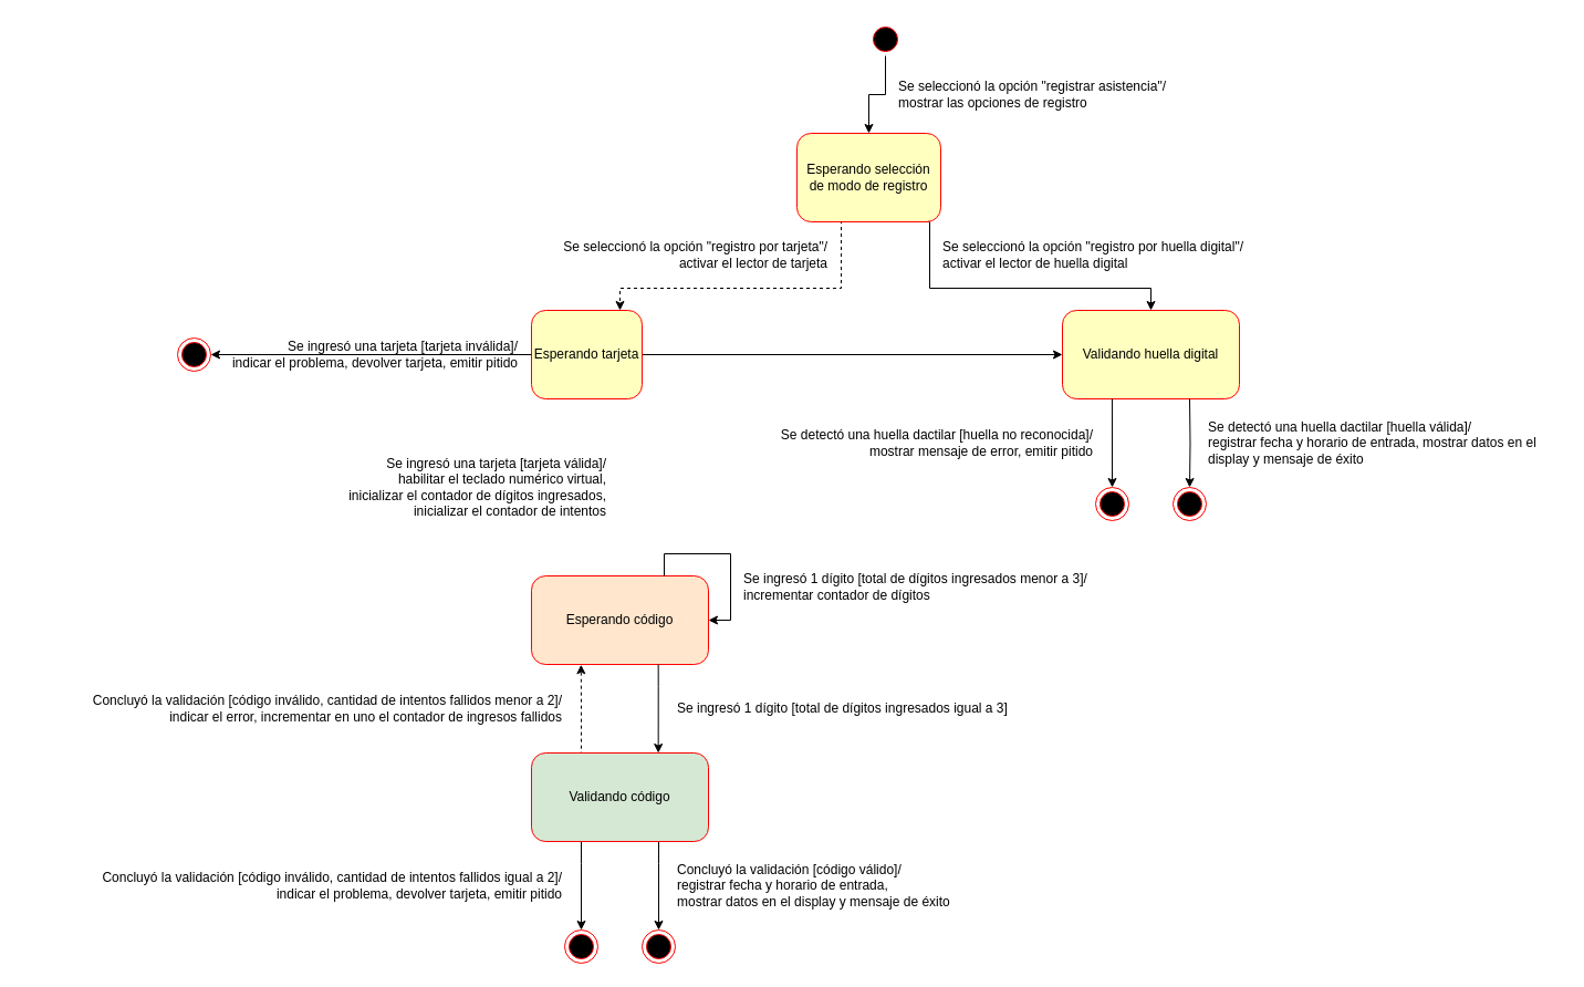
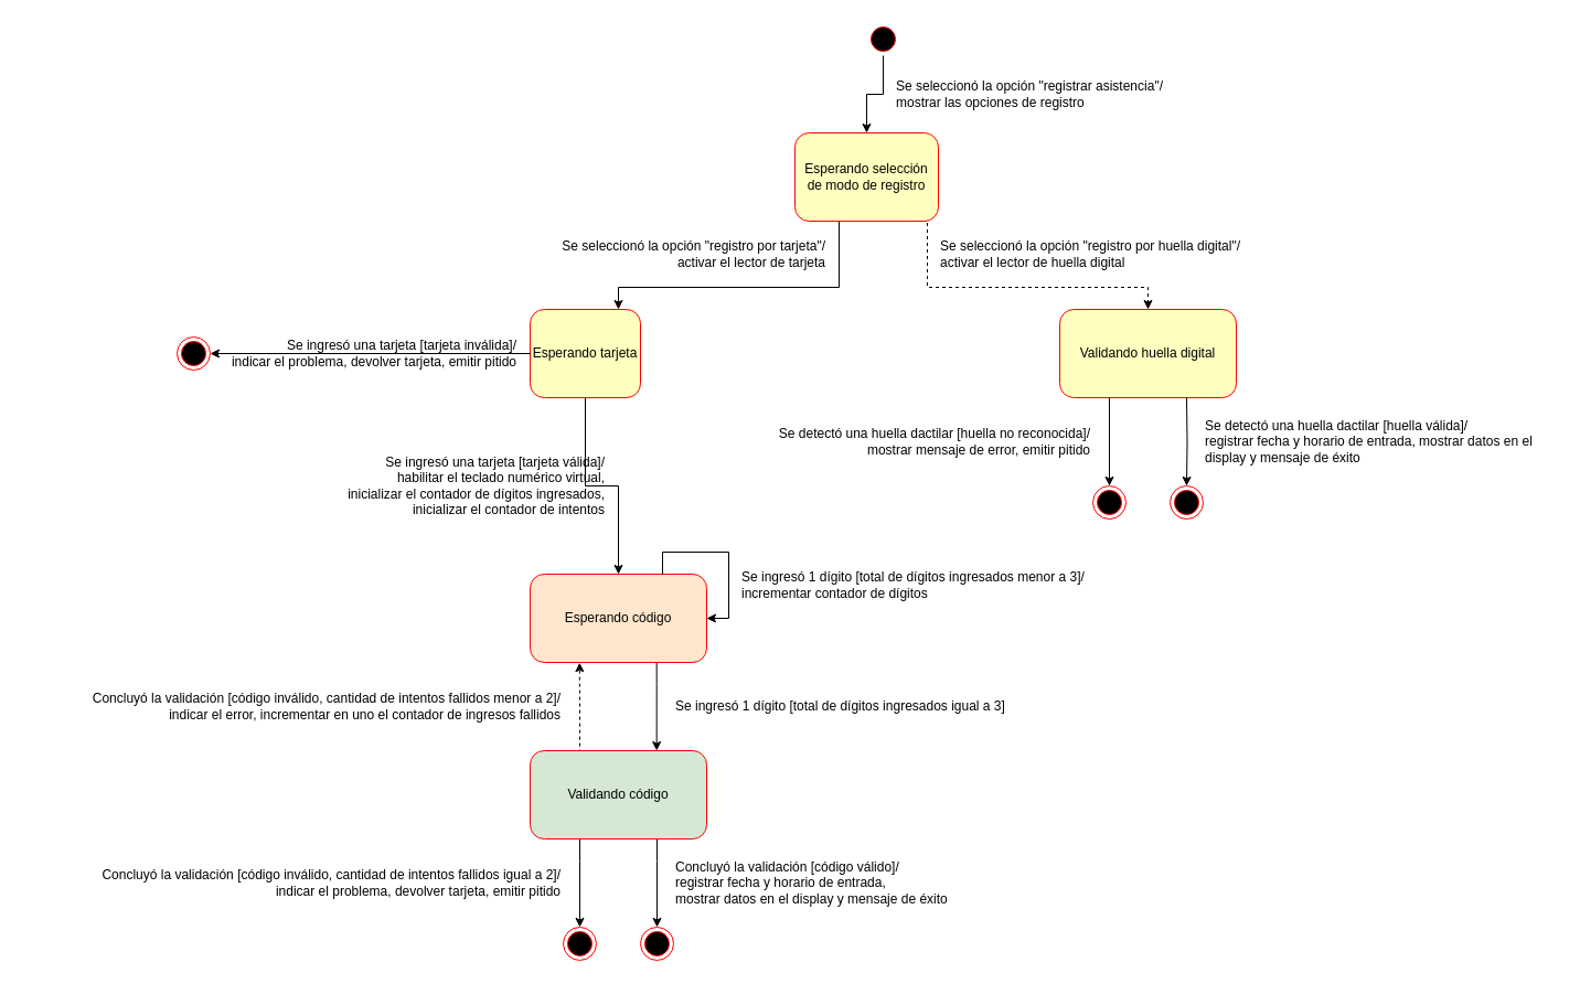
  <mxCell id="0" />
  <mxCell id="1" parent="0" />
  <mxCell id="2" style="edgeStyle=orthogonalEdgeStyle;rounded=0;orthogonalLoop=1;jettySize=auto;html=1;entryX=0.5;entryY=0;entryDx=0;entryDy=0;" parent="1" source="3" target="6" edge="1"><mxGeometry relative="1" as="geometry" /></mxCell>
  <mxCell id="3" value="" style="ellipse;html=1;shape=startState;fillColor=#000000;strokeColor=#ff0000;" parent="1" vertex="1"><mxGeometry x="785" y="20" width="30" height="30" as="geometry" /></mxCell>
- <mxCell id="4" style="edgeStyle=orthogonalEdgeStyle;rounded=0;orthogonalLoop=1;jettySize=auto;html=1;exitX=0.25;exitY=1;exitDx=0;exitDy=0;dashed=1;" parent="1" source="6" target="8" edge="1"><mxGeometry relative="1" as="geometry"><Array as="points"><mxPoint x="760" y="260" /><mxPoint x="560" y="260" /></Array></mxGeometry></mxCell>
- <mxCell id="5" style="edgeStyle=orthogonalEdgeStyle;rounded=0;orthogonalLoop=1;jettySize=auto;html=1;entryX=0.5;entryY=0;entryDx=0;entryDy=0;exitX=0.75;exitY=1;exitDx=0;exitDy=0;" parent="1" source="6" target="9" edge="1"><mxGeometry relative="1" as="geometry"><Array as="points"><mxPoint x="840" y="260" /><mxPoint x="1040" y="260" /></Array></mxGeometry></mxCell>
+ <mxCell id="4" style="edgeStyle=orthogonalEdgeStyle;rounded=0;orthogonalLoop=1;jettySize=auto;html=1;exitX=0.25;exitY=1;exitDx=0;exitDy=0;" parent="1" source="6" target="8" edge="1"><mxGeometry relative="1" as="geometry"><Array as="points"><mxPoint x="760" y="260" /><mxPoint x="560" y="260" /></Array></mxGeometry></mxCell>
+ <mxCell id="5" style="edgeStyle=orthogonalEdgeStyle;rounded=0;orthogonalLoop=1;jettySize=auto;html=1;entryX=0.5;entryY=0;entryDx=0;entryDy=0;exitX=0.75;exitY=1;exitDx=0;exitDy=0;dashed=1;" parent="1" source="6" target="9" edge="1"><mxGeometry relative="1" as="geometry"><Array as="points"><mxPoint x="840" y="260" /><mxPoint x="1040" y="260" /></Array></mxGeometry></mxCell>
  <mxCell id="6" value="&lt;div&gt;Esperando selección&lt;/div&gt;&lt;div&gt;de modo de registro&lt;/div&gt;" style="rounded=1;whiteSpace=wrap;html=1;arcSize=16;fontColor=#000000;fillColor=#ffffc0;strokeColor=#ff0000;" parent="1" vertex="1"><mxGeometry x="720" y="120" width="130" height="80" as="geometry" /></mxCell>
- <mxCell id="7" style="edgeStyle=orthogonalEdgeStyle;rounded=0;orthogonalLoop=1;jettySize=auto;html=1;" parent="1" source="8" target="9" edge="1"><mxGeometry relative="1" as="geometry" /></mxCell>
+ <mxCell id="7" style="edgeStyle=orthogonalEdgeStyle;rounded=0;orthogonalLoop=1;jettySize=auto;html=1;entryX=0.5;entryY=0;entryDx=0;entryDy=0;" parent="1" source="8" target="16" edge="1"><mxGeometry relative="1" as="geometry" /></mxCell>
  <mxCell id="8" value="Esperando tarjeta" style="rounded=1;whiteSpace=wrap;html=1;arcSize=16;fontColor=#000000;fillColor=#ffffc0;strokeColor=#ff0000;" parent="1" vertex="1"><mxGeometry x="480" y="280" width="100" height="80" as="geometry" /></mxCell>
  <mxCell id="9" value="Validando huella digital" style="rounded=1;whiteSpace=wrap;html=1;arcSize=16;fontColor=#000000;fillColor=#ffffc0;strokeColor=#ff0000;" parent="1" vertex="1"><mxGeometry x="960" y="280" width="160" height="80" as="geometry" /></mxCell>
  <mxCell id="10" style="edgeStyle=orthogonalEdgeStyle;rounded=0;orthogonalLoop=1;jettySize=auto;html=1;exitX=0.281;exitY=1;exitDx=0;exitDy=0;exitPerimeter=0;entryX=0.5;entryY=0;entryDx=0;entryDy=0;" parent="1" source="9" target="11" edge="1"><mxGeometry relative="1" as="geometry"><mxPoint x="925" y="470" as="targetPoint" /><mxPoint x="920" y="360" as="sourcePoint" /></mxGeometry></mxCell>
  <mxCell id="11" value="" style="ellipse;html=1;shape=endState;fillColor=#000000;strokeColor=#ff0000;" parent="1" vertex="1"><mxGeometry x="990" y="440" width="30" height="30" as="geometry" /></mxCell>
  <mxCell id="12" value="" style="ellipse;html=1;shape=endState;fillColor=#000000;strokeColor=#ff0000;" parent="1" vertex="1"><mxGeometry x="1060" y="440" width="30" height="30" as="geometry" /></mxCell>
  <mxCell id="13" style="edgeStyle=orthogonalEdgeStyle;rounded=0;orthogonalLoop=1;jettySize=auto;html=1;" parent="1" target="12" edge="1"><mxGeometry relative="1" as="geometry"><mxPoint x="990" y="480" as="targetPoint" /><mxPoint x="1075" y="360" as="sourcePoint" /></mxGeometry></mxCell>
  <mxCell id="14" value="" style="ellipse;html=1;shape=endState;fillColor=#000000;strokeColor=#ff0000;" parent="1" vertex="1"><mxGeometry x="160" y="305" width="30" height="30" as="geometry" /></mxCell>
  <mxCell id="15" style="edgeStyle=orthogonalEdgeStyle;rounded=0;orthogonalLoop=1;jettySize=auto;html=1;exitX=0;exitY=0.5;exitDx=0;exitDy=0;" parent="1" source="8" target="14" edge="1"><mxGeometry relative="1" as="geometry"><mxPoint x="460" y="460" as="targetPoint" /><mxPoint x="464.96" y="340" as="sourcePoint" /></mxGeometry></mxCell>
  <mxCell id="16" value="Esperando código" style="rounded=1;whiteSpace=wrap;html=1;arcSize=16;fontColor=#000000;fillColor=#ffe6cc;strokeColor=#ff0000;" parent="1" vertex="1"><mxGeometry x="480" y="520" width="160" height="80" as="geometry" /></mxCell>
  <mxCell id="17" value="&lt;div&gt;Se seleccionó la opción &quot;registrar asistencia&quot;/&lt;/div&gt;&lt;div&gt;mostrar las opciones de registro&lt;br&gt;&lt;/div&gt;" style="text;html=1;strokeColor=none;fillColor=none;align=left;verticalAlign=middle;whiteSpace=wrap;rounded=0;" parent="1" vertex="1"><mxGeometry x="810" y="70" width="320" height="30" as="geometry" /></mxCell>
  <mxCell id="18" value="&lt;div align=&quot;right&quot;&gt;Se seleccionó la opción &quot;registro por tarjeta&quot;/&lt;/div&gt;&lt;div align=&quot;right&quot;&gt;activar el lector de tarjeta&lt;br&gt;&lt;/div&gt;" style="text;html=1;strokeColor=none;fillColor=none;align=right;verticalAlign=middle;whiteSpace=wrap;rounded=0;" parent="1" vertex="1"><mxGeometry x="430" y="210" width="320" height="40" as="geometry" /></mxCell>
  <mxCell id="19" value="&lt;div align=&quot;right&quot;&gt;Se ingresó una tarjeta [tarjeta válida]/&lt;/div&gt;&lt;div align=&quot;right&quot;&gt;habilitar el teclado numérico virtual,&lt;/div&gt;&lt;div align=&quot;right&quot;&gt;inicializar el contador de dígitos ingresados,&lt;/div&gt;&lt;div align=&quot;right&quot;&gt;inicializar el contador de intentos&lt;br&gt;&lt;/div&gt;" style="text;html=1;strokeColor=none;fillColor=none;align=right;verticalAlign=middle;whiteSpace=wrap;rounded=0;" parent="1" vertex="1"><mxGeometry x="90" y="420" width="460" height="40" as="geometry" /></mxCell>
  <mxCell id="20" value="" style="ellipse;html=1;shape=endState;fillColor=#000000;strokeColor=#ff0000;" parent="1" vertex="1"><mxGeometry x="510" y="840" width="30" height="30" as="geometry" /></mxCell>
  <mxCell id="21" value="" style="ellipse;html=1;shape=endState;fillColor=#000000;strokeColor=#ff0000;" parent="1" vertex="1"><mxGeometry x="580" y="840" width="30" height="30" as="geometry" /></mxCell>
  <mxCell id="22" style="edgeStyle=orthogonalEdgeStyle;rounded=0;orthogonalLoop=1;jettySize=auto;html=1;" parent="1" target="21" edge="1" source="32"><mxGeometry relative="1" as="geometry"><mxPoint x="600" y="840" as="targetPoint" /><mxPoint x="595" y="810" as="sourcePoint" /><Array as="points"><mxPoint x="595" y="780" /><mxPoint x="595" y="780" /></Array></mxGeometry></mxCell>
  <mxCell id="23" value="Concluyó la validación [código inválido, cantidad de intentos fallidos igual a 2]/&lt;div align=&quot;right&quot;&gt;indicar el problema, devolver tarjeta, emitir pitido&lt;br&gt;&lt;/div&gt;" style="text;html=1;strokeColor=none;fillColor=none;align=right;verticalAlign=middle;whiteSpace=wrap;rounded=0;" parent="1" vertex="1"><mxGeometry x="20" y="780" width="490" height="40" as="geometry" /></mxCell>
  <mxCell id="24" value="&lt;div align=&quot;right&quot;&gt;Se ingresó una tarjeta [tarjeta inválida]/&lt;/div&gt;&lt;div align=&quot;right&quot;&gt;indicar el problema, devolver tarjeta, emitir pitido&lt;br&gt;&lt;/div&gt;" style="text;html=1;strokeColor=none;fillColor=none;align=right;verticalAlign=middle;whiteSpace=wrap;rounded=0;" parent="1" vertex="1"><mxGeometry x="200" y="300" width="270" height="40" as="geometry" /></mxCell>
  <mxCell id="25" value="&lt;div align=&quot;left&quot;&gt;Se seleccionó la opción &quot;registro por huella digital&quot;/&lt;/div&gt;&lt;div align=&quot;left&quot;&gt;activar el lector de huella digital&lt;br&gt;&lt;/div&gt;" style="text;html=1;strokeColor=none;fillColor=none;align=left;verticalAlign=middle;whiteSpace=wrap;rounded=0;" parent="1" vertex="1"><mxGeometry x="850" y="210" width="320" height="40" as="geometry" /></mxCell>
  <mxCell id="26" value="&lt;div align=&quot;right&quot;&gt;Se detectó una huella dactilar [huella no reconocida]/&lt;/div&gt;&lt;div align=&quot;right&quot;&gt;mostrar mensaje de error, emitir pitido&lt;br&gt;&lt;/div&gt;" style="text;html=1;strokeColor=none;fillColor=none;align=right;verticalAlign=middle;whiteSpace=wrap;rounded=0;" parent="1" vertex="1"><mxGeometry x="670" y="380" width="320" height="40" as="geometry" /></mxCell>
  <mxCell id="27" value="&lt;div align=&quot;left&quot;&gt;Se detectó una huella dactilar [huella válida]/&lt;/div&gt;&lt;div align=&quot;left&quot;&gt;registrar fecha y horario de entrada, mostrar datos en el display y mensaje de éxito&lt;br&gt;&lt;/div&gt;" style="text;html=1;strokeColor=none;fillColor=none;align=left;verticalAlign=middle;whiteSpace=wrap;rounded=0;" parent="1" vertex="1"><mxGeometry x="1090" y="380" width="320" height="40" as="geometry" /></mxCell>
  <mxCell id="28" style="edgeStyle=orthogonalEdgeStyle;rounded=0;orthogonalLoop=1;jettySize=auto;html=1;entryX=1;entryY=0.5;entryDx=0;entryDy=0;exitX=0.75;exitY=0;exitDx=0;exitDy=0;" parent="1" source="16" target="16" edge="1"><mxGeometry relative="1" as="geometry"><Array as="points"><mxPoint x="600" y="500" /><mxPoint x="660" y="500" /><mxPoint x="660" y="560" /></Array><mxPoint x="670" y="480" as="sourcePoint" /></mxGeometry></mxCell>
  <mxCell id="29" value="&lt;div align=&quot;left&quot;&gt;Se ingresó 1 dígito [total de dígitos ingresados menor a 3]/&lt;/div&gt;&lt;div align=&quot;left&quot;&gt;incrementar contador de dígitos&lt;br&gt;&lt;/div&gt;" style="text;html=1;strokeColor=none;fillColor=none;align=left;verticalAlign=middle;whiteSpace=wrap;rounded=0;" parent="1" vertex="1"><mxGeometry x="670" y="510" width="350" height="40" as="geometry" /></mxCell>
  <mxCell id="30" style="edgeStyle=orthogonalEdgeStyle;rounded=0;orthogonalLoop=1;jettySize=auto;html=1;" edge="1" parent="1" source="32" target="20"><mxGeometry relative="1" as="geometry"><Array as="points"><mxPoint x="525" y="780" /><mxPoint x="525" y="780" /></Array></mxGeometry></mxCell>
  <mxCell id="31" style="edgeStyle=orthogonalEdgeStyle;rounded=0;orthogonalLoop=1;jettySize=auto;html=1;entryX=0.28;entryY=1.003;entryDx=0;entryDy=0;entryPerimeter=0;exitX=0.289;exitY=0.011;exitDx=0;exitDy=0;exitPerimeter=0;dashed=1;" edge="1" parent="1" source="32" target="16"><mxGeometry relative="1" as="geometry"><Array as="points"><mxPoint x="525" y="681" /><mxPoint x="525" y="640" /></Array></mxGeometry></mxCell>
  <mxCell id="32" value="Validando código" style="rounded=1;whiteSpace=wrap;html=1;arcSize=16;fontColor=#000000;fillColor=#d5e8d4;strokeColor=#ff0000;" vertex="1" parent="1"><mxGeometry x="480" y="680" width="160" height="80" as="geometry" /></mxCell>
  <mxCell id="33" value="&lt;div align=&quot;left&quot;&gt;Concluyó la validación [código válido]/&lt;/div&gt;&lt;div align=&quot;left&quot;&gt;registrar fecha y horario de entrada,&lt;/div&gt;&lt;div align=&quot;left&quot;&gt;mostrar datos en el display y mensaje de éxito&lt;br&gt;&lt;/div&gt;" style="text;html=1;strokeColor=none;fillColor=none;align=left;verticalAlign=middle;whiteSpace=wrap;rounded=0;" vertex="1" parent="1"><mxGeometry x="610" y="780" width="350" height="40" as="geometry" /></mxCell>
  <mxCell id="34" style="edgeStyle=orthogonalEdgeStyle;rounded=0;orthogonalLoop=1;jettySize=auto;html=1;" edge="1" parent="1"><mxGeometry relative="1" as="geometry"><mxPoint x="594.66" y="680" as="targetPoint" /><mxPoint x="594.66" y="600" as="sourcePoint" /><Array as="points"><mxPoint x="594.66" y="620" /><mxPoint x="594.66" y="620" /></Array></mxGeometry></mxCell>
  <mxCell id="35" value="&lt;div align=&quot;right&quot;&gt;Concluyó la validación [código inválido, cantidad de intentos fallidos menor a 2]/&lt;/div&gt;&lt;div align=&quot;right&quot;&gt;indicar el error, incrementar en uno el contador de ingresos fallidos&lt;br&gt;&lt;/div&gt;" style="text;html=1;strokeColor=none;fillColor=none;align=right;verticalAlign=middle;whiteSpace=wrap;rounded=0;" vertex="1" parent="1"><mxGeometry x="20" y="620" width="490" height="40" as="geometry" /></mxCell>
  <mxCell id="36" value="&lt;div align=&quot;left&quot;&gt;Se ingresó 1 dígito [total de dígitos ingresados igual a 3]&lt;/div&gt;" style="text;html=1;strokeColor=none;fillColor=none;align=left;verticalAlign=middle;whiteSpace=wrap;rounded=0;" vertex="1" parent="1"><mxGeometry x="610" y="620" width="350" height="40" as="geometry" /></mxCell>
